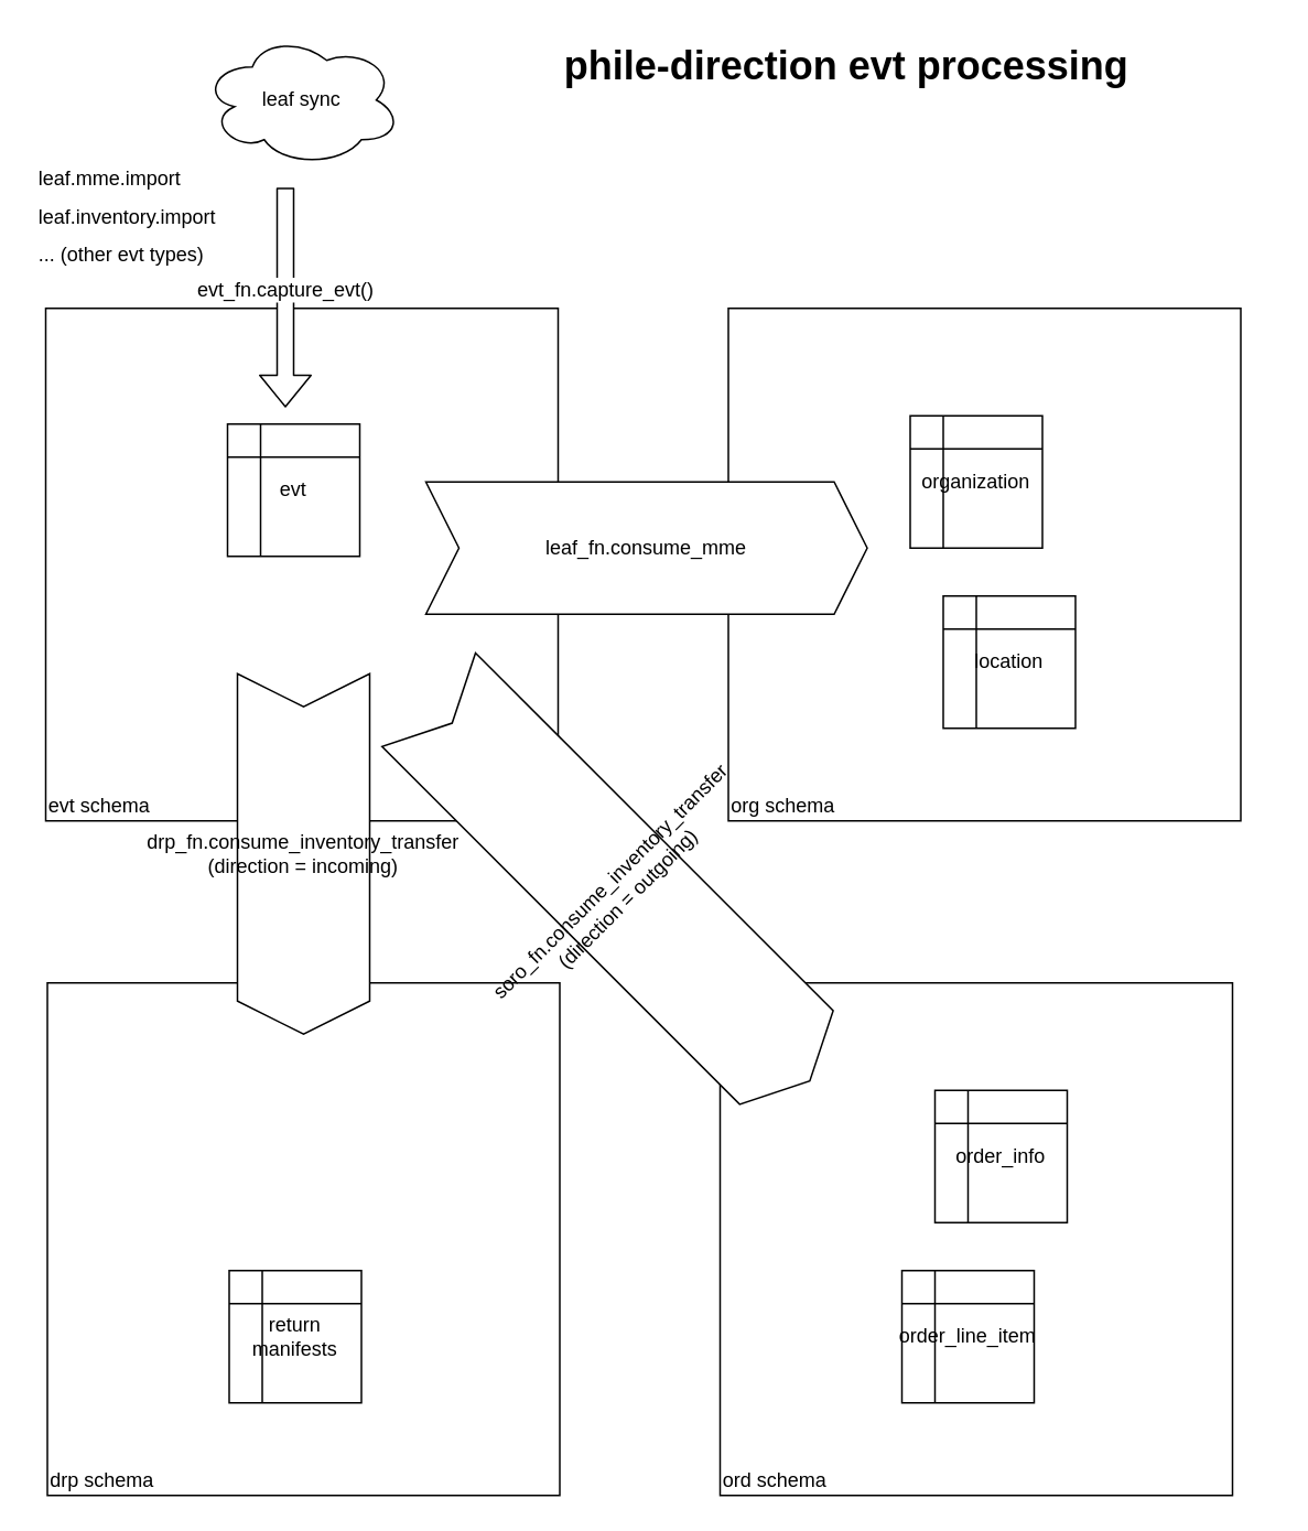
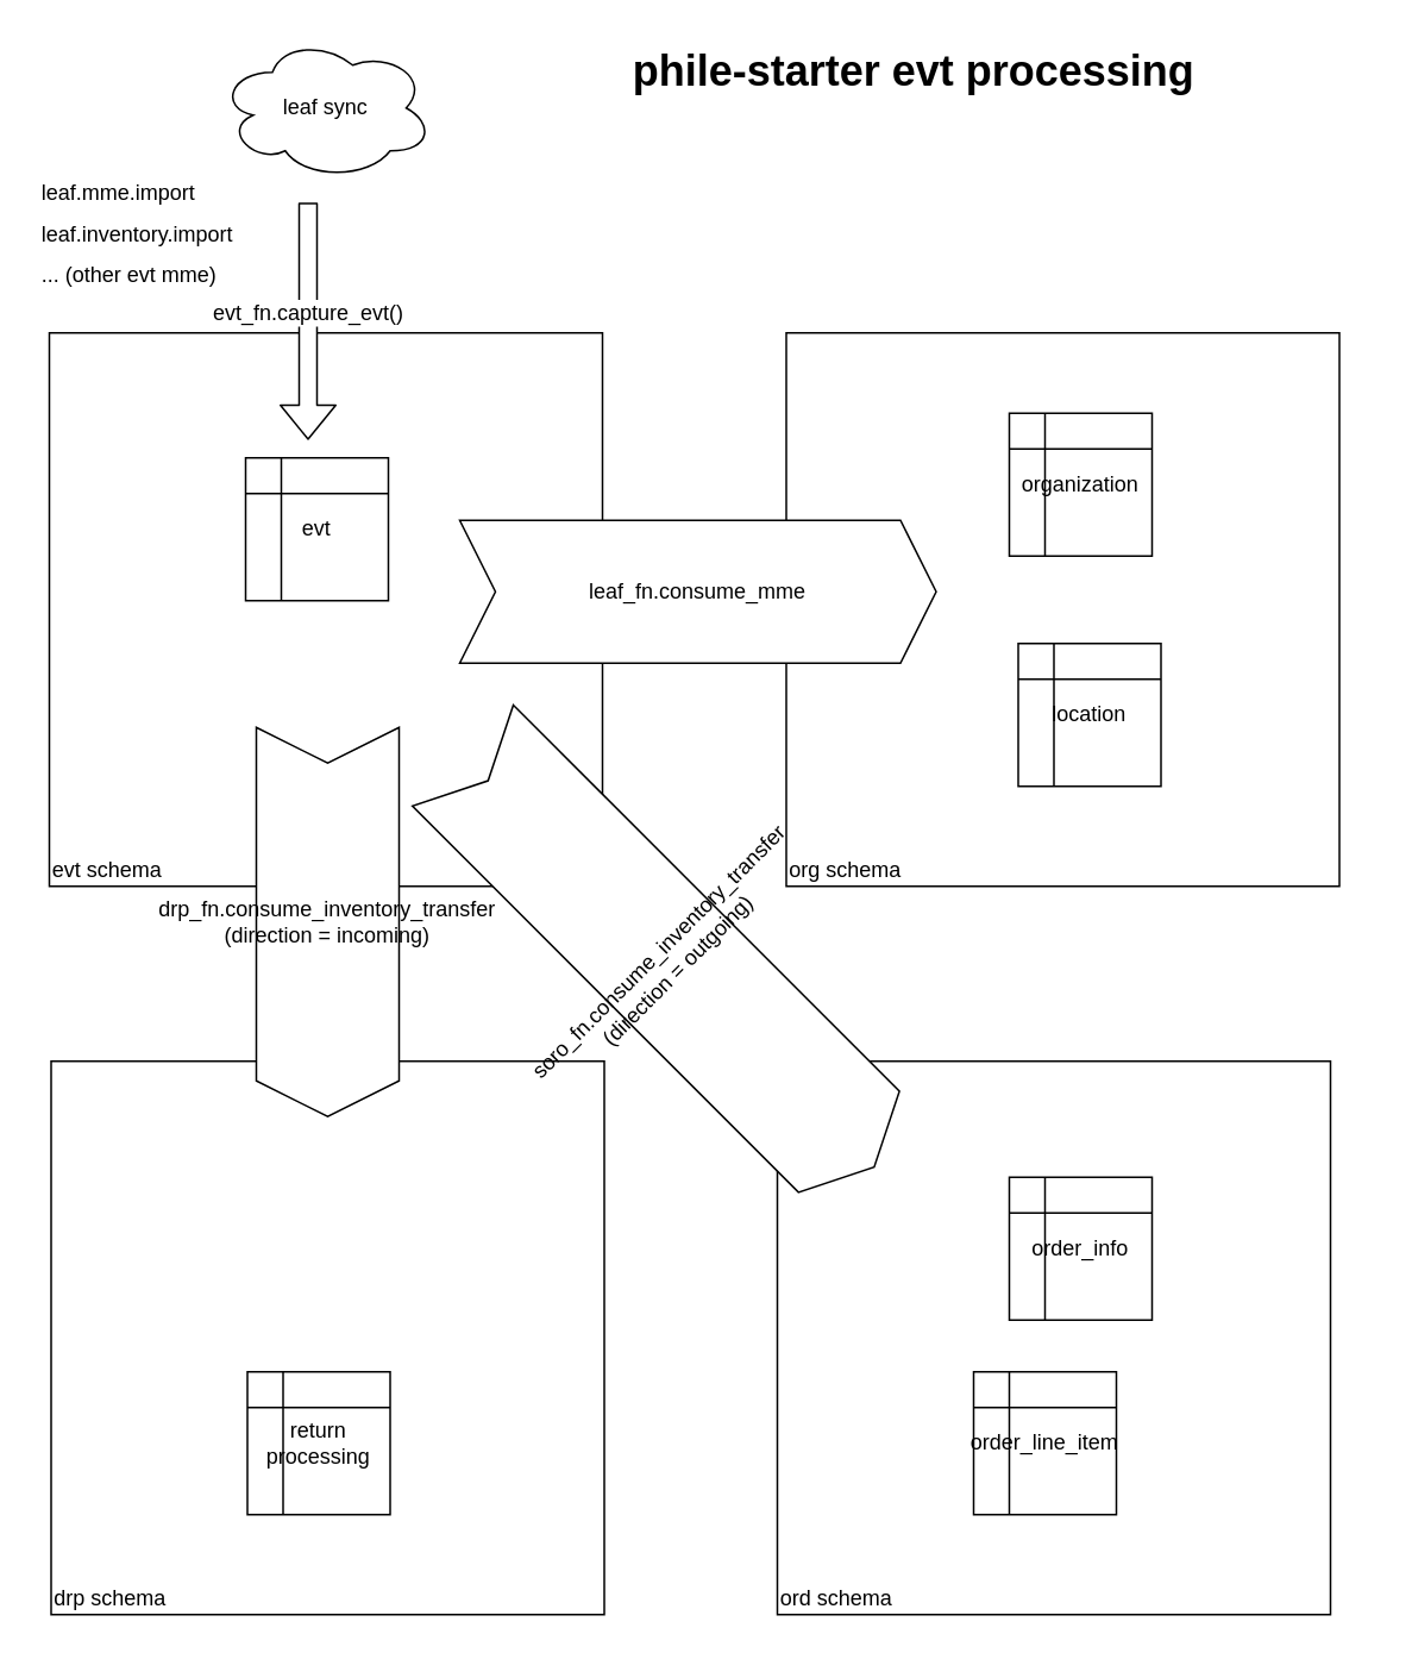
  <mxCell id="0" />
  <mxCell id="1" parent="0" />
  <mxCell id="2" value="&lt;div style=&quot;text-align: left&quot;&gt;&lt;span&gt;evt schema&lt;/span&gt;&lt;/div&gt;" style="whiteSpace=wrap;html=1;aspect=fixed;fillColor=none;align=left;verticalAlign=bottom;" vertex="1" parent="1"><mxGeometry x="27" y="186" width="310" height="310" as="geometry" /></mxCell>
  <mxCell id="3" value="evt" style="shape=internalStorage;whiteSpace=wrap;html=1;backgroundOutline=1;fillColor=none;" vertex="1" parent="1"><mxGeometry x="137" y="256" width="80" height="80" as="geometry" /></mxCell>
  <mxCell id="4" value="&lt;div style=&quot;text-align: center&quot;&gt;&lt;span&gt;leaf sync&lt;/span&gt;&lt;/div&gt;" style="ellipse;shape=cloud;whiteSpace=wrap;html=1;fillColor=none;align=center;" vertex="1" parent="1"><mxGeometry x="122" y="20" width="120" height="80" as="geometry" /></mxCell>
  <mxCell id="5" value="" style="shape=flexArrow;endArrow=classic;html=1;fillColor=#ffffff;" edge="1" parent="1"><mxGeometry width="50" height="50" relative="1" as="geometry"><mxPoint x="172" y="113" as="sourcePoint" /><mxPoint x="172" y="246" as="targetPoint" /></mxGeometry></mxCell>
  <mxCell id="6" value="evt_fn.capture_evt()" style="text;html=1;resizable=0;points=[];align=center;verticalAlign=middle;labelBackgroundColor=#ffffff;" vertex="1" connectable="0" parent="5"><mxGeometry x="-0.083" y="-1" relative="1" as="geometry"><mxPoint as="offset" /></mxGeometry></mxCell>
  <mxCell id="7" value="leaf.mme.import" style="text;html=1;" vertex="1" parent="1"><mxGeometry x="20.5" y="94" width="106" height="28" as="geometry" /></mxCell>
  <mxCell id="8" value="leaf.inventory.import" style="text;html=1;" vertex="1" parent="1"><mxGeometry x="20.5" y="117" width="127" height="28" as="geometry" /></mxCell>
- <mxCell id="9" value="... (other evt types)" style="text;html=1;" vertex="1" parent="1"><mxGeometry x="20.5" y="140" width="127" height="28" as="geometry" /></mxCell>
+ <mxCell id="9" value="... (other evt mme)" style="text;html=1;" vertex="1" parent="1"><mxGeometry x="20.5" y="140" width="127" height="28" as="geometry" /></mxCell>
  <mxCell id="10" value="&lt;div style=&quot;text-align: left&quot;&gt;org schema&lt;/div&gt;" style="whiteSpace=wrap;html=1;aspect=fixed;fillColor=none;align=left;verticalAlign=bottom;" vertex="1" parent="1"><mxGeometry x="440" y="186" width="310" height="310" as="geometry" /></mxCell>
- <mxCell id="11" value="organization" style="shape=internalStorage;whiteSpace=wrap;html=1;backgroundOutline=1;fillColor=none;" vertex="1" parent="1"><mxGeometry x="550" y="251" width="80" height="80" as="geometry" /></mxCell>
+ <mxCell id="11" value="organization" style="shape=internalStorage;whiteSpace=wrap;html=1;backgroundOutline=1;fillColor=none;" vertex="1" parent="1"><mxGeometry x="565" y="231" width="80" height="80" as="geometry" /></mxCell>
  <mxCell id="12" value="location" style="shape=internalStorage;whiteSpace=wrap;html=1;backgroundOutline=1;fillColor=none;" vertex="1" parent="1"><mxGeometry x="570" y="360" width="80" height="80" as="geometry" /></mxCell>
  <mxCell id="13" value="leaf_fn.consume_mme" style="shape=step;perimeter=stepPerimeter;whiteSpace=wrap;html=1;fixedSize=1;fillColor=#ffffff;align=center;" vertex="1" parent="1"><mxGeometry x="257" y="291" width="267" height="80" as="geometry" /></mxCell>
  <mxCell id="14" value="&lt;div style=&quot;text-align: left&quot;&gt;drp schema&lt;/div&gt;" style="whiteSpace=wrap;html=1;aspect=fixed;fillColor=none;align=left;verticalAlign=bottom;" vertex="1" parent="1"><mxGeometry x="28" y="594" width="310" height="310" as="geometry" /></mxCell>
- <mxCell id="15" value="return&lt;br&gt;manifests&lt;br&gt;" style="shape=internalStorage;whiteSpace=wrap;html=1;backgroundOutline=1;fillColor=none;" vertex="1" parent="1"><mxGeometry x="138" y="768" width="80" height="80" as="geometry" /></mxCell>
+ <mxCell id="15" value="return&lt;br&gt;processing&lt;br&gt;" style="shape=internalStorage;whiteSpace=wrap;html=1;backgroundOutline=1;fillColor=none;" vertex="1" parent="1"><mxGeometry x="138" y="768" width="80" height="80" as="geometry" /></mxCell>
  <mxCell id="16" value="drp_fn.consume_inventory_transfer&lt;br&gt;(direction = incoming)&lt;br&gt;" style="shape=step;perimeter=stepPerimeter;whiteSpace=wrap;html=1;fixedSize=1;fillColor=#ffffff;align=center;direction=south;" vertex="1" parent="1"><mxGeometry x="143" y="407" width="80" height="218" as="geometry" /></mxCell>
  <mxCell id="17" value="&lt;div style=&quot;text-align: left&quot;&gt;ord schema&lt;/div&gt;" style="whiteSpace=wrap;html=1;aspect=fixed;fillColor=none;align=left;verticalAlign=bottom;" vertex="1" parent="1"><mxGeometry x="435" y="594" width="310" height="310" as="geometry" /></mxCell>
  <mxCell id="18" value="order_info" style="shape=internalStorage;whiteSpace=wrap;html=1;backgroundOutline=1;fillColor=none;" vertex="1" parent="1"><mxGeometry x="565" y="659" width="80" height="80" as="geometry" /></mxCell>
  <mxCell id="19" value="order_line_item&lt;br&gt;" style="shape=internalStorage;whiteSpace=wrap;html=1;backgroundOutline=1;fillColor=none;" vertex="1" parent="1"><mxGeometry x="545" y="768" width="80" height="80" as="geometry" /></mxCell>
  <mxCell id="20" value="soro_fn.consume_inventory_transfer&lt;br&gt;(direction = outgoing)&lt;br&gt;" style="shape=step;perimeter=stepPerimeter;whiteSpace=wrap;html=1;fixedSize=1;fillColor=#ffffff;align=center;direction=south;rotation=-45;" vertex="1" parent="1"><mxGeometry x="334" y="375" width="80" height="326" as="geometry" /></mxCell>
- <mxCell id="21" value="&lt;h1&gt;phile-direction evt processing&amp;nbsp;&lt;/h1&gt;" style="text;html=1;strokeColor=none;fillColor=none;spacing=5;spacingTop=-20;whiteSpace=wrap;overflow=hidden;rounded=0;align=center;" vertex="1" parent="1"><mxGeometry x="261" y="20" width="508" height="120" as="geometry" /></mxCell>
+ <mxCell id="21" value="&lt;h1&gt;phile-starter evt processing&amp;nbsp;&lt;/h1&gt;" style="text;html=1;strokeColor=none;fillColor=none;spacing=5;spacingTop=-20;whiteSpace=wrap;overflow=hidden;rounded=0;align=center;" vertex="1" parent="1"><mxGeometry x="261" y="20" width="508" height="120" as="geometry" /></mxCell>
